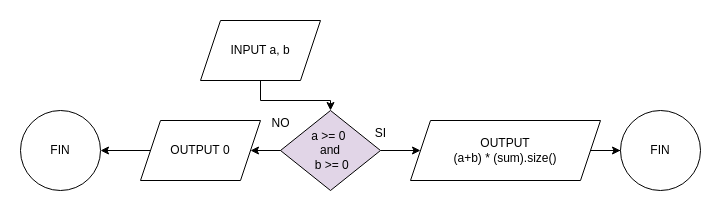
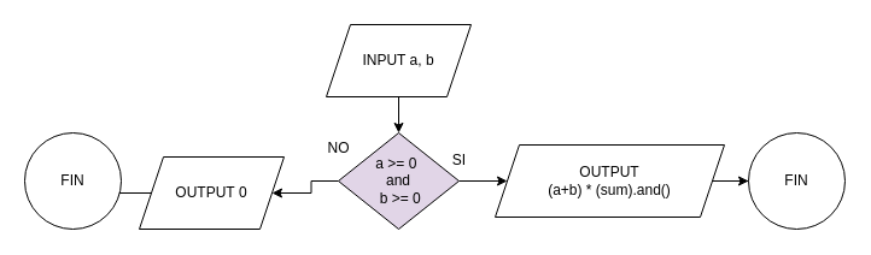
  <mxCell id="0" />
  <mxCell id="1" parent="0" />
  <mxCell id="2" value="" style="edgeStyle=orthogonalEdgeStyle;rounded=0;orthogonalLoop=1;jettySize=auto;html=1;" edge="1" parent="1" source="3" target="6"><mxGeometry relative="1" as="geometry" /></mxCell>
- <mxCell id="3" value="INPUT a, b" style="shape=parallelogram;perimeter=parallelogramPerimeter;whiteSpace=wrap;html=1;fixedSize=1;" vertex="1" parent="1"><mxGeometry x="200" y="20" width="120" height="60" as="geometry" /></mxCell>
+ <mxCell id="3" value="INPUT a, b" style="shape=parallelogram;perimeter=parallelogramPerimeter;whiteSpace=wrap;html=1;fixedSize=1;" vertex="1" parent="1"><mxGeometry x="270" y="20" width="120" height="60" as="geometry" /></mxCell>
  <mxCell id="4" value="" style="edgeStyle=orthogonalEdgeStyle;rounded=0;orthogonalLoop=1;jettySize=auto;html=1;" edge="1" parent="1" source="6" target="9"><mxGeometry relative="1" as="geometry" /></mxCell>
  <mxCell id="5" value="" style="edgeStyle=orthogonalEdgeStyle;rounded=0;orthogonalLoop=1;jettySize=auto;html=1;" edge="1" parent="1" source="6" target="12"><mxGeometry relative="1" as="geometry" /></mxCell>
  <mxCell id="6" value="a &amp;gt;= 0&amp;nbsp;&lt;div&gt;and&lt;/div&gt;&lt;div&gt;&amp;nbsp;b &amp;gt;= 0&lt;/div&gt;" style="rhombus;whiteSpace=wrap;html=1;fillColor=#e1d5e7;" vertex="1" parent="1"><mxGeometry x="280" y="110" width="100" height="80" as="geometry" /></mxCell>
  <mxCell id="7" value="SI" style="text;html=1;align=center;verticalAlign=middle;resizable=0;points=[];autosize=1;strokeColor=none;fillColor=none;" vertex="1" parent="1"><mxGeometry x="365" y="118" width="30" height="30" as="geometry" /></mxCell>
  <mxCell id="8" value="" style="edgeStyle=orthogonalEdgeStyle;rounded=0;orthogonalLoop=1;jettySize=auto;html=1;" edge="1" parent="1" source="9" target="10"><mxGeometry relative="1" as="geometry" /></mxCell>
- <mxCell id="9" value="OUTPUT&lt;div&gt;(a+b) * (sum).size()&lt;/div&gt;" style="shape=parallelogram;perimeter=parallelogramPerimeter;whiteSpace=wrap;html=1;fixedSize=1;" vertex="1" parent="1"><mxGeometry x="410" y="120" width="190" height="60" as="geometry" /></mxCell>
+ <mxCell id="9" value="OUTPUT&lt;div&gt;(a+b) * (sum).and()&lt;/div&gt;" style="shape=parallelogram;perimeter=parallelogramPerimeter;whiteSpace=wrap;html=1;fixedSize=1;" vertex="1" parent="1"><mxGeometry x="410" y="120" width="190" height="60" as="geometry" /></mxCell>
  <mxCell id="10" value="FIN" style="ellipse;whiteSpace=wrap;html=1;" vertex="1" parent="1"><mxGeometry x="620" y="110" width="80" height="80" as="geometry" /></mxCell>
  <mxCell id="11" value="" style="edgeStyle=orthogonalEdgeStyle;rounded=0;orthogonalLoop=1;jettySize=auto;html=1;" edge="1" parent="1" source="12" target="14"><mxGeometry relative="1" as="geometry" /></mxCell>
- <mxCell id="12" value="OUTPUT&amp;nbsp;&lt;span style=&quot;background-color: initial;&quot;&gt;0&lt;/span&gt;" style="shape=parallelogram;perimeter=parallelogramPerimeter;whiteSpace=wrap;html=1;fixedSize=1;" vertex="1" parent="1"><mxGeometry x="140" y="120" width="120" height="60" as="geometry" /></mxCell>
+ <mxCell id="12" value="OUTPUT&amp;nbsp;&lt;span style=&quot;background-color: initial;&quot;&gt;0&lt;/span&gt;" style="shape=parallelogram;perimeter=parallelogramPerimeter;whiteSpace=wrap;html=1;fixedSize=1;" vertex="1" parent="1"><mxGeometry x="115" y="130" width="120" height="60" as="geometry" /></mxCell>
  <mxCell id="13" value="NO" style="text;html=1;align=center;verticalAlign=middle;resizable=0;points=[];autosize=1;strokeColor=none;fillColor=none;" vertex="1" parent="1"><mxGeometry x="260" y="108" width="40" height="30" as="geometry" /></mxCell>
  <mxCell id="14" value="FIN" style="ellipse;whiteSpace=wrap;html=1;" vertex="1" parent="1"><mxGeometry x="20" y="110" width="80" height="80" as="geometry" /></mxCell>
